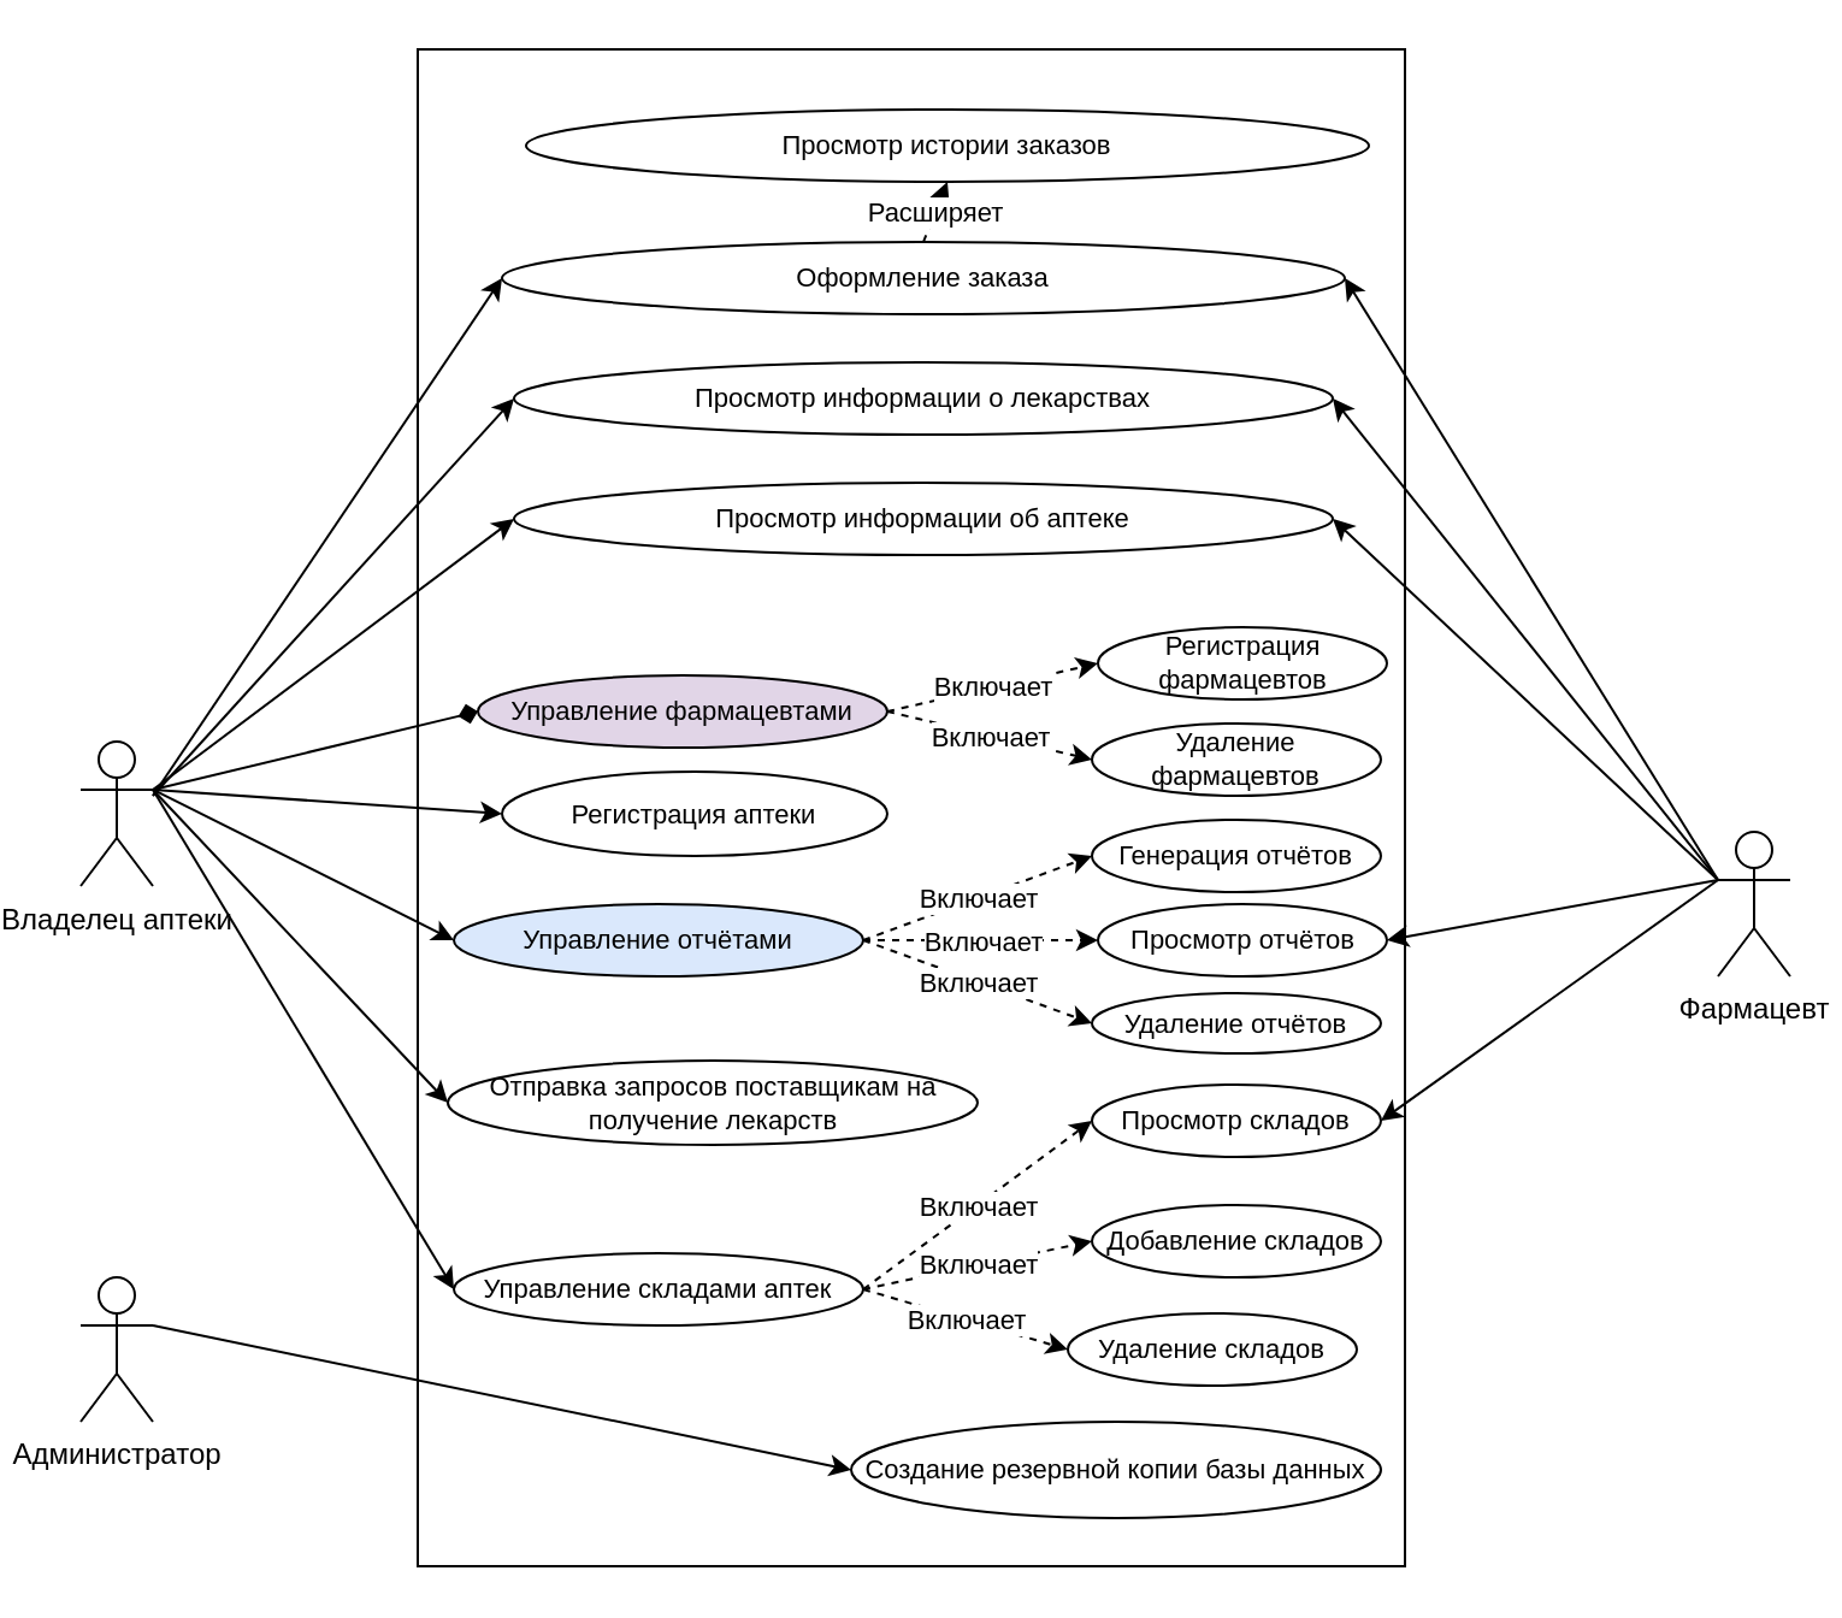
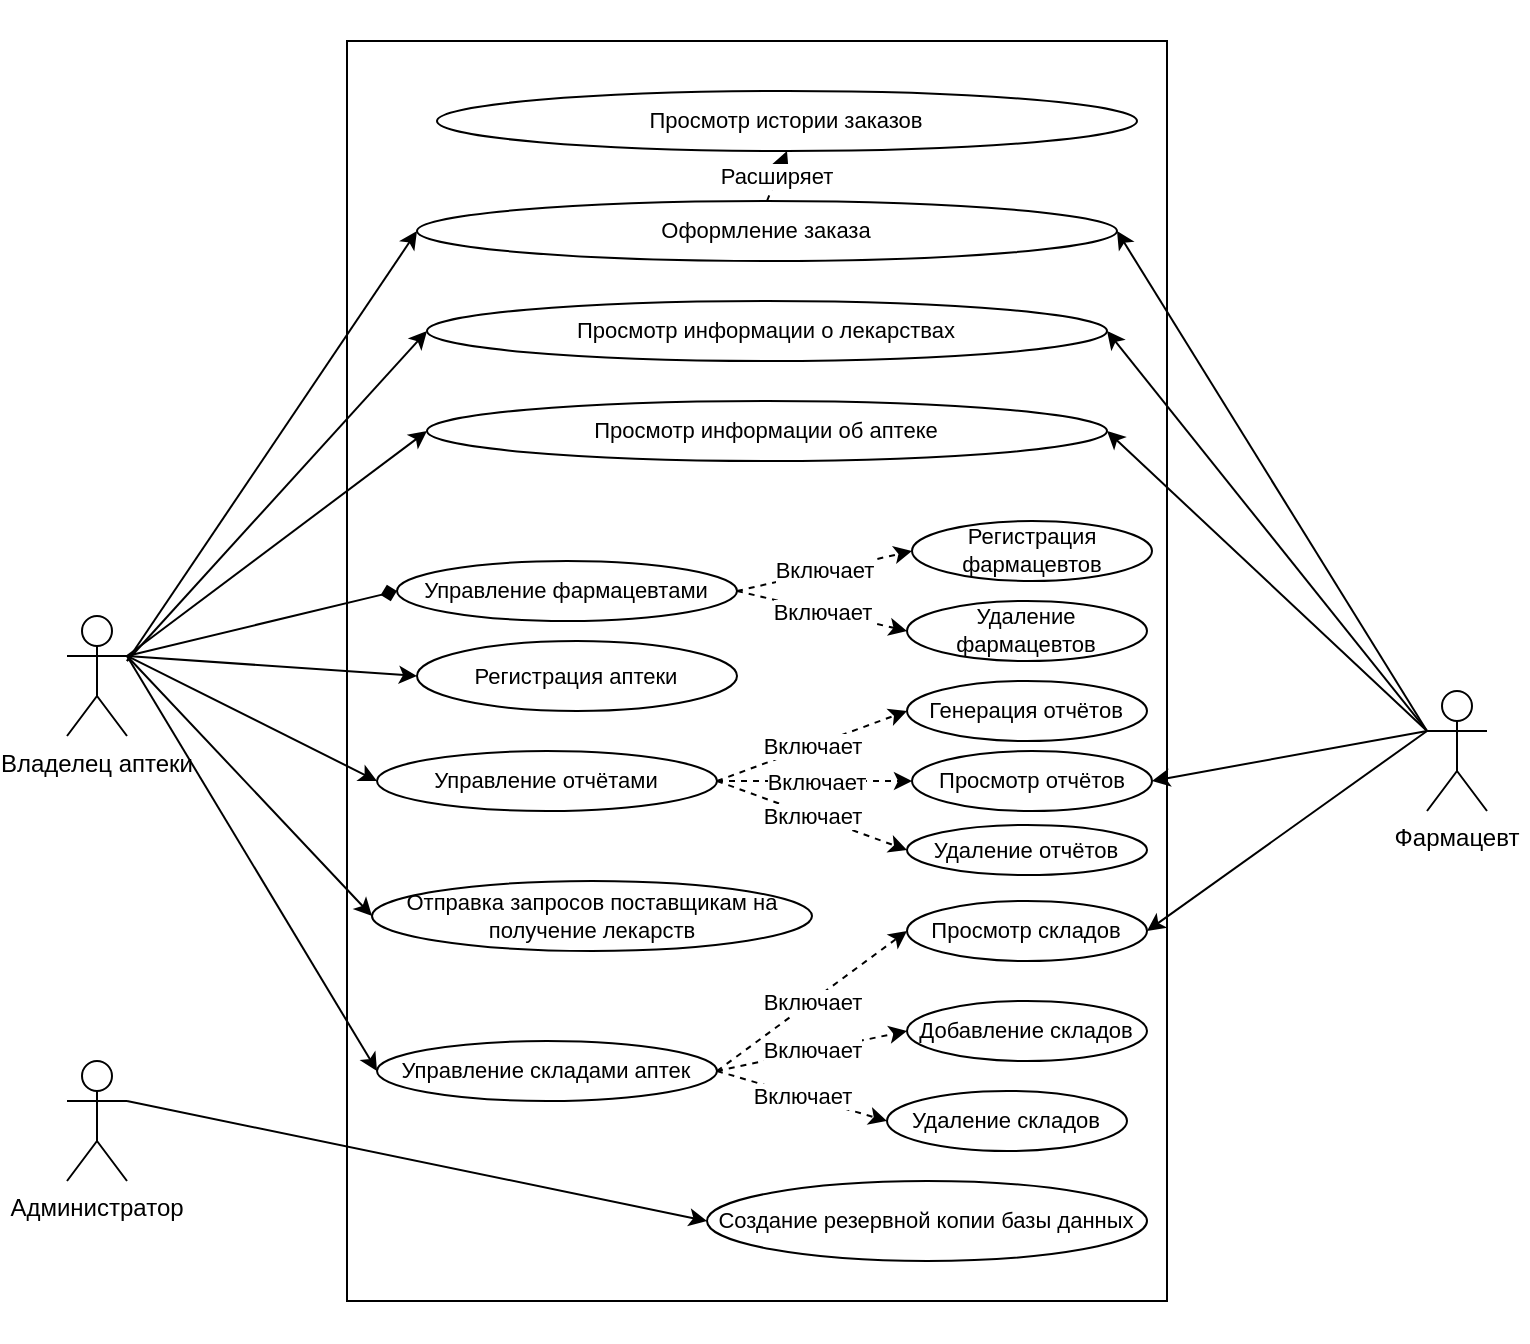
  <mxCell id="0" />
  <mxCell id="1" parent="0" />
  <mxCell id="2" value="Фармацевт" style="shape=umlActor;verticalLabelPosition=bottom;verticalAlign=top;html=1;outlineConnect=0;" vertex="1" parent="1"><mxGeometry x="700" y="345" width="30" height="60" as="geometry" /></mxCell>
  <mxCell id="3" value="Владелец аптеки" style="shape=umlActor;verticalLabelPosition=bottom;verticalAlign=top;html=1;outlineConnect=0;" vertex="1" parent="1"><mxGeometry x="20" y="307.5" width="30" height="60" as="geometry" /></mxCell>
  <mxCell id="4" value="Администратор" style="shape=umlActor;verticalLabelPosition=bottom;verticalAlign=top;html=1;outlineConnect=0;" vertex="1" parent="1"><mxGeometry x="20" y="530" width="30" height="60" as="geometry" /></mxCell>
  <mxCell id="5" value="" style="rounded=0;whiteSpace=wrap;html=1;" vertex="1" parent="1"><mxGeometry x="160" y="20" width="410" height="630" as="geometry" /></mxCell>
  <mxCell id="6" value="&lt;span style=&quot;&quot;&gt;Создание резервной копии базы данных&lt;/span&gt;" style="ellipse;whiteSpace=wrap;html=1;fontSize=11;" vertex="1" parent="1"><mxGeometry x="340" y="590" width="220" height="40" as="geometry" /></mxCell>
  <mxCell id="7" value="" style="endArrow=classic;html=1;rounded=0;fontSize=11;exitX=1;exitY=0.333;exitDx=0;exitDy=0;exitPerimeter=0;entryX=0;entryY=0.5;entryDx=0;entryDy=0;" edge="1" parent="1" source="4" target="6"><mxGeometry width="50" height="50" relative="1" as="geometry"><mxPoint x="180" y="700" as="sourcePoint" /><mxPoint x="230" y="650" as="targetPoint" /></mxGeometry></mxCell>
  <mxCell id="8" value="Управление складами аптек" style="ellipse;whiteSpace=wrap;html=1;fontSize=11;" vertex="1" parent="1"><mxGeometry x="175" y="520" width="170" height="30" as="geometry" /></mxCell>
  <mxCell id="9" value="" style="endArrow=classic;html=1;rounded=0;fontSize=11;exitX=1;exitY=0.5;exitDx=0;exitDy=0;entryX=0;entryY=0.5;entryDx=0;entryDy=0;dashed=1;" edge="1" parent="1" source="8" target="11"><mxGeometry relative="1" as="geometry"><mxPoint x="190" y="510" as="sourcePoint" /><mxPoint x="290" y="510" as="targetPoint" /></mxGeometry></mxCell>
  <mxCell id="10" value="Включает" style="edgeLabel;resizable=0;html=1;align=center;verticalAlign=middle;fontSize=11;" connectable="0" vertex="1" parent="9"><mxGeometry relative="1" as="geometry" /></mxCell>
  <mxCell id="11" value="Добавление складов" style="ellipse;whiteSpace=wrap;html=1;fontSize=11;" vertex="1" parent="1"><mxGeometry x="440" y="500" width="120" height="30" as="geometry" /></mxCell>
  <mxCell id="12" value="Удаление складов" style="ellipse;whiteSpace=wrap;html=1;fontSize=11;" vertex="1" parent="1"><mxGeometry x="430" y="545" width="120" height="30" as="geometry" /></mxCell>
  <mxCell id="13" value="" style="endArrow=classic;html=1;rounded=0;fontSize=11;exitX=1;exitY=0.5;exitDx=0;exitDy=0;entryX=0;entryY=0.5;entryDx=0;entryDy=0;dashed=1;" edge="1" parent="1" source="8" target="12"><mxGeometry relative="1" as="geometry"><mxPoint x="355" y="475" as="sourcePoint" /><mxPoint x="440" y="475" as="targetPoint" /></mxGeometry></mxCell>
  <mxCell id="14" value="Включает" style="edgeLabel;resizable=0;html=1;align=center;verticalAlign=middle;fontSize=11;" connectable="0" vertex="1" parent="13"><mxGeometry relative="1" as="geometry" /></mxCell>
  <mxCell id="15" value="" style="endArrow=classic;html=1;rounded=0;fontSize=11;exitX=1;exitY=0.333;exitDx=0;exitDy=0;exitPerimeter=0;entryX=0;entryY=0.5;entryDx=0;entryDy=0;" edge="1" parent="1" source="3" target="8"><mxGeometry width="50" height="50" relative="1" as="geometry"><mxPoint x="90" y="490" as="sourcePoint" /><mxPoint x="140" y="440" as="targetPoint" /></mxGeometry></mxCell>
  <mxCell id="16" value="&lt;span style=&quot;text-align: left;&quot;&gt;Отправка запросов поставщикам на получение лекарств&lt;/span&gt;" style="ellipse;whiteSpace=wrap;html=1;fontSize=11;" vertex="1" parent="1"><mxGeometry x="172.5" y="440" width="220" height="35" as="geometry" /></mxCell>
  <mxCell id="17" value="" style="endArrow=classic;html=1;rounded=0;fontSize=11;exitX=1;exitY=0.333;exitDx=0;exitDy=0;exitPerimeter=0;entryX=0;entryY=0.5;entryDx=0;entryDy=0;" edge="1" parent="1" source="3" target="16"><mxGeometry width="50" height="50" relative="1" as="geometry"><mxPoint x="60" y="410" as="sourcePoint" /><mxPoint x="185" y="515" as="targetPoint" /></mxGeometry></mxCell>
- <mxCell id="18" value="Управление отчётами" style="ellipse;whiteSpace=wrap;html=1;fontSize=11;fillColor=#dae8fc;" vertex="1" parent="1"><mxGeometry x="175" y="375" width="170" height="30" as="geometry" /></mxCell>
+ <mxCell id="18" value="Управление отчётами" style="ellipse;whiteSpace=wrap;html=1;fontSize=11;" vertex="1" parent="1"><mxGeometry x="175" y="375" width="170" height="30" as="geometry" /></mxCell>
  <mxCell id="19" value="" style="endArrow=classic;html=1;rounded=0;fontSize=11;exitX=1;exitY=0.5;exitDx=0;exitDy=0;entryX=0;entryY=0.5;entryDx=0;entryDy=0;dashed=1;" edge="1" parent="1" source="18" target="21"><mxGeometry relative="1" as="geometry"><mxPoint x="190" y="395" as="sourcePoint" /><mxPoint x="290" y="395" as="targetPoint" /></mxGeometry></mxCell>
  <mxCell id="20" value="Включает" style="edgeLabel;resizable=0;html=1;align=center;verticalAlign=middle;fontSize=11;" connectable="0" vertex="1" parent="19"><mxGeometry relative="1" as="geometry" /></mxCell>
  <mxCell id="21" value="Генерация отчётов" style="ellipse;whiteSpace=wrap;html=1;fontSize=11;" vertex="1" parent="1"><mxGeometry x="440" y="340" width="120" height="30" as="geometry" /></mxCell>
  <mxCell id="22" value="Удаление отчётов" style="ellipse;whiteSpace=wrap;html=1;fontSize=11;" vertex="1" parent="1"><mxGeometry x="440" y="412" width="120" height="25" as="geometry" /></mxCell>
  <mxCell id="23" value="" style="endArrow=classic;html=1;rounded=0;fontSize=11;exitX=1;exitY=0.5;exitDx=0;exitDy=0;entryX=0;entryY=0.5;entryDx=0;entryDy=0;dashed=1;" edge="1" parent="1" source="18" target="22"><mxGeometry relative="1" as="geometry"><mxPoint x="355" y="360" as="sourcePoint" /><mxPoint x="440" y="360" as="targetPoint" /></mxGeometry></mxCell>
  <mxCell id="24" value="Включает" style="edgeLabel;resizable=0;html=1;align=center;verticalAlign=middle;fontSize=11;" connectable="0" vertex="1" parent="23"><mxGeometry relative="1" as="geometry" /></mxCell>
  <mxCell id="25" value="" style="endArrow=classic;html=1;rounded=0;fontSize=11;entryX=0;entryY=0.5;entryDx=0;entryDy=0;exitX=1;exitY=0.333;exitDx=0;exitDy=0;exitPerimeter=0;" edge="1" parent="1" target="18" source="3"><mxGeometry width="50" height="50" relative="1" as="geometry"><mxPoint x="70" y="360" as="sourcePoint" /><mxPoint x="140" y="325" as="targetPoint" /></mxGeometry></mxCell>
- <mxCell id="26" value="Управление фармацевтами" style="ellipse;whiteSpace=wrap;html=1;fontSize=11;fillColor=#e1d5e7;" vertex="1" parent="1"><mxGeometry x="185" y="280" width="170" height="30" as="geometry" /></mxCell>
+ <mxCell id="26" value="Управление фармацевтами" style="ellipse;whiteSpace=wrap;html=1;fontSize=11;" vertex="1" parent="1"><mxGeometry x="185" y="280" width="170" height="30" as="geometry" /></mxCell>
  <mxCell id="27" value="" style="endArrow=classic;html=1;rounded=0;fontSize=11;exitX=1;exitY=0.5;exitDx=0;exitDy=0;entryX=0;entryY=0.5;entryDx=0;entryDy=0;dashed=1;" edge="1" parent="1" source="26" target="29"><mxGeometry relative="1" as="geometry"><mxPoint x="200" y="300" as="sourcePoint" /><mxPoint x="300" y="300" as="targetPoint" /></mxGeometry></mxCell>
  <mxCell id="28" value="Включает" style="edgeLabel;resizable=0;html=1;align=center;verticalAlign=middle;fontSize=11;" connectable="0" vertex="1" parent="27"><mxGeometry relative="1" as="geometry" /></mxCell>
  <mxCell id="29" value="Регистрация фармацевтов" style="ellipse;whiteSpace=wrap;html=1;fontSize=11;" vertex="1" parent="1"><mxGeometry x="442.5" y="260" width="120" height="30" as="geometry" /></mxCell>
  <mxCell id="30" value="Удаление фармацевтов" style="ellipse;whiteSpace=wrap;html=1;fontSize=11;" vertex="1" parent="1"><mxGeometry x="440" y="300" width="120" height="30" as="geometry" /></mxCell>
  <mxCell id="31" value="" style="endArrow=classic;html=1;rounded=0;fontSize=11;exitX=1;exitY=0.5;exitDx=0;exitDy=0;entryX=0;entryY=0.5;entryDx=0;entryDy=0;dashed=1;" edge="1" parent="1" source="26" target="30"><mxGeometry relative="1" as="geometry"><mxPoint x="365" y="265" as="sourcePoint" /><mxPoint x="450" y="265" as="targetPoint" /></mxGeometry></mxCell>
  <mxCell id="32" value="Включает" style="edgeLabel;resizable=0;html=1;align=center;verticalAlign=middle;fontSize=11;" connectable="0" vertex="1" parent="31"><mxGeometry relative="1" as="geometry" /></mxCell>
  <mxCell id="33" value="" style="endArrow=diamond;html=1;rounded=0;fontSize=11;exitX=1;exitY=0.333;exitDx=0;exitDy=0;exitPerimeter=0;entryX=0;entryY=0.5;entryDx=0;entryDy=0;" edge="1" parent="1" target="26" source="3"><mxGeometry width="50" height="50" relative="1" as="geometry"><mxPoint x="30" y="360" as="sourcePoint" /><mxPoint x="150" y="230" as="targetPoint" /></mxGeometry></mxCell>
  <mxCell id="34" value="&lt;span style=&quot;text-align: left;&quot;&gt;Регистрация аптеки&lt;/span&gt;" style="ellipse;whiteSpace=wrap;html=1;fontSize=11;" vertex="1" parent="1"><mxGeometry x="195" y="320" width="160" height="35" as="geometry" /></mxCell>
  <mxCell id="35" value="" style="endArrow=classic;html=1;rounded=0;fontSize=11;exitX=1;exitY=0.333;exitDx=0;exitDy=0;exitPerimeter=0;entryX=0;entryY=0.5;entryDx=0;entryDy=0;" edge="1" parent="1" target="34" source="3"><mxGeometry width="50" height="50" relative="1" as="geometry"><mxPoint x="20" y="280" as="sourcePoint" /><mxPoint x="165" y="405" as="targetPoint" /></mxGeometry></mxCell>
  <mxCell id="36" value="Оформление заказа" style="ellipse;whiteSpace=wrap;html=1;fontSize=11;" vertex="1" parent="1"><mxGeometry x="195" y="100" width="350" height="30" as="geometry" /></mxCell>
  <mxCell id="37" value="Просмотр информации об аптеке" style="ellipse;whiteSpace=wrap;html=1;fontSize=11;" vertex="1" parent="1"><mxGeometry x="200" y="200" width="340" height="30" as="geometry" /></mxCell>
  <mxCell id="38" value="" style="endArrow=classic;html=1;rounded=0;fontSize=11;exitX=1;exitY=0.5;exitDx=0;exitDy=0;entryX=0;entryY=0.5;entryDx=0;entryDy=0;dashed=1;" edge="1" parent="1" target="40" source="8"><mxGeometry relative="1" as="geometry"><mxPoint x="332.5" y="465" as="sourcePoint" /><mxPoint x="290" y="470" as="targetPoint" /></mxGeometry></mxCell>
  <mxCell id="39" value="Включает" style="edgeLabel;resizable=0;html=1;align=center;verticalAlign=middle;fontSize=11;" connectable="0" vertex="1" parent="38"><mxGeometry relative="1" as="geometry" /></mxCell>
  <mxCell id="40" value="Просмотр складов" style="ellipse;whiteSpace=wrap;html=1;fontSize=11;" vertex="1" parent="1"><mxGeometry x="440" y="450" width="120" height="30" as="geometry" /></mxCell>
  <mxCell id="41" value="" style="endArrow=classic;html=1;rounded=0;fontSize=11;exitX=1;exitY=0.5;exitDx=0;exitDy=0;entryX=0;entryY=0.5;entryDx=0;entryDy=0;dashed=1;" edge="1" parent="1" target="43" source="18"><mxGeometry relative="1" as="geometry"><mxPoint x="337.5" y="415" as="sourcePoint" /><mxPoint x="292.5" y="430" as="targetPoint" /></mxGeometry></mxCell>
  <mxCell id="42" value="Включает" style="edgeLabel;resizable=0;html=1;align=center;verticalAlign=middle;fontSize=11;" connectable="0" vertex="1" parent="41"><mxGeometry relative="1" as="geometry" /></mxCell>
  <mxCell id="43" value="Просмотр отчётов" style="ellipse;whiteSpace=wrap;html=1;fontSize=11;" vertex="1" parent="1"><mxGeometry x="442.5" y="375" width="120" height="30" as="geometry" /></mxCell>
  <mxCell id="44" value="" style="endArrow=classic;html=1;rounded=0;fontSize=11;exitX=0.5;exitY=0;exitDx=0;exitDy=0;dashed=1;entryX=0.5;entryY=1;entryDx=0;entryDy=0;" edge="1" parent="1" source="36" target="46"><mxGeometry relative="1" as="geometry"><mxPoint x="365" y="305" as="sourcePoint" /><mxPoint x="452.5" y="285" as="targetPoint" /></mxGeometry></mxCell>
  <mxCell id="45" value="Расширяет" style="edgeLabel;resizable=0;html=1;align=center;verticalAlign=middle;fontSize=11;" connectable="0" vertex="1" parent="44"><mxGeometry relative="1" as="geometry" /></mxCell>
  <mxCell id="46" value="Просмотр истории заказов" style="ellipse;whiteSpace=wrap;html=1;fontSize=11;" vertex="1" parent="1"><mxGeometry x="205" y="45" width="350" height="30" as="geometry" /></mxCell>
  <mxCell id="47" value="Просмотр информации о лекарствах" style="ellipse;whiteSpace=wrap;html=1;fontSize=11;" vertex="1" parent="1"><mxGeometry x="200" y="150" width="340" height="30" as="geometry" /></mxCell>
  <mxCell id="48" value="" style="endArrow=classic;html=1;rounded=0;fontSize=11;exitX=1;exitY=0.333;exitDx=0;exitDy=0;exitPerimeter=0;entryX=0;entryY=0.5;entryDx=0;entryDy=0;" edge="1" parent="1" source="3" target="37"><mxGeometry width="50" height="50" relative="1" as="geometry"><mxPoint x="90" y="310" as="sourcePoint" /><mxPoint x="140" y="260" as="targetPoint" /></mxGeometry></mxCell>
  <mxCell id="49" value="" style="endArrow=classic;html=1;rounded=0;fontSize=11;entryX=0;entryY=0.5;entryDx=0;entryDy=0;" edge="1" parent="1" target="47"><mxGeometry width="50" height="50" relative="1" as="geometry"><mxPoint x="50" y="330" as="sourcePoint" /><mxPoint x="210" y="225" as="targetPoint" /></mxGeometry></mxCell>
  <mxCell id="50" value="" style="endArrow=classic;html=1;rounded=0;fontSize=11;entryX=0;entryY=0.5;entryDx=0;entryDy=0;" edge="1" parent="1" target="36"><mxGeometry width="50" height="50" relative="1" as="geometry"><mxPoint x="50" y="330" as="sourcePoint" /><mxPoint x="220" y="235" as="targetPoint" /></mxGeometry></mxCell>
  <mxCell id="51" value="" style="endArrow=classic;html=1;rounded=0;fontSize=11;exitX=0;exitY=0.333;exitDx=0;exitDy=0;exitPerimeter=0;entryX=1;entryY=0.5;entryDx=0;entryDy=0;" edge="1" parent="1" source="2" target="40"><mxGeometry width="50" height="50" relative="1" as="geometry"><mxPoint x="60" y="370" as="sourcePoint" /><mxPoint x="230" y="245" as="targetPoint" /></mxGeometry></mxCell>
  <mxCell id="52" value="" style="endArrow=classic;html=1;rounded=0;fontSize=11;entryX=1;entryY=0.5;entryDx=0;entryDy=0;exitX=0;exitY=0.333;exitDx=0;exitDy=0;exitPerimeter=0;" edge="1" parent="1" source="2" target="43"><mxGeometry width="50" height="50" relative="1" as="geometry"><mxPoint x="660" y="380" as="sourcePoint" /><mxPoint x="570" y="475" as="targetPoint" /></mxGeometry></mxCell>
  <mxCell id="53" value="" style="endArrow=classic;html=1;rounded=0;fontSize=11;entryX=1;entryY=0.5;entryDx=0;entryDy=0;exitX=0;exitY=0.333;exitDx=0;exitDy=0;exitPerimeter=0;" edge="1" parent="1" source="2" target="37"><mxGeometry width="50" height="50" relative="1" as="geometry"><mxPoint x="700" y="360" as="sourcePoint" /><mxPoint x="580" y="485" as="targetPoint" /></mxGeometry></mxCell>
  <mxCell id="54" value="" style="endArrow=classic;html=1;rounded=0;fontSize=11;entryX=1;entryY=0.5;entryDx=0;entryDy=0;exitX=0;exitY=0.333;exitDx=0;exitDy=0;exitPerimeter=0;" edge="1" parent="1" source="2" target="47"><mxGeometry width="50" height="50" relative="1" as="geometry"><mxPoint x="660" y="380" as="sourcePoint" /><mxPoint x="590" y="495" as="targetPoint" /></mxGeometry></mxCell>
  <mxCell id="55" value="" style="endArrow=classic;html=1;rounded=0;fontSize=11;entryX=1;entryY=0.5;entryDx=0;entryDy=0;exitX=0;exitY=0.333;exitDx=0;exitDy=0;exitPerimeter=0;" edge="1" parent="1" source="2" target="36"><mxGeometry width="50" height="50" relative="1" as="geometry"><mxPoint x="710" y="260" as="sourcePoint" /><mxPoint x="600" y="510" as="targetPoint" /></mxGeometry></mxCell>
